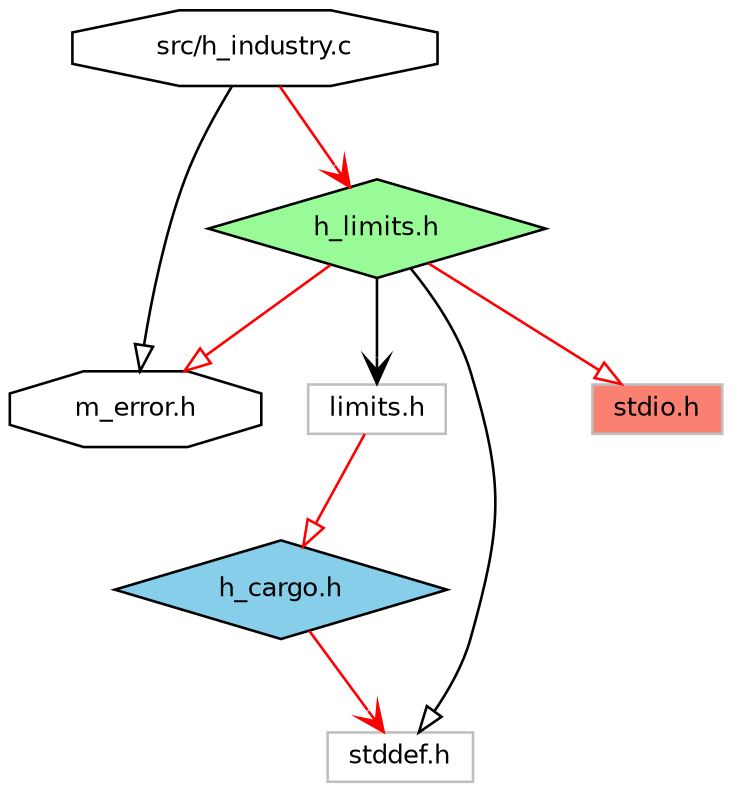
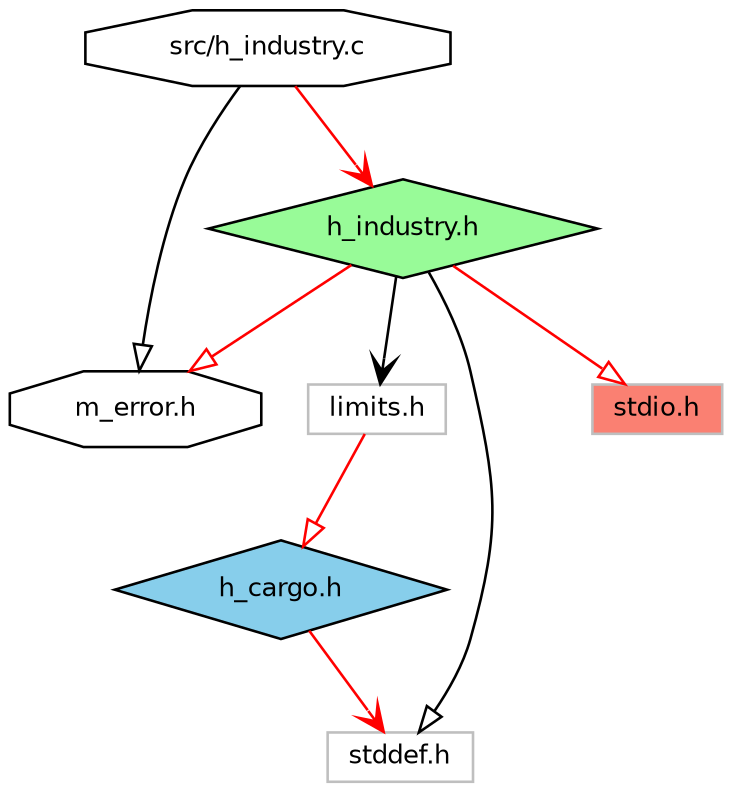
  digraph {
    node [color=black fillcolor=white fontname=Helvetica fontsize=10 shape=box style=filled]
    edge [arrowhead=onormal color=red fontname=Helvetica fontsize=10 labelfontname=Helvetica labelfontsize=10 style=solid]
    n1 [fontcolor=black height=0.2 label="src/h_industry.c" shape=octagon width=0.4]
-   n2 [fillcolor=palegreen height=0.2 label="h_limits.h" shape=diamond width=0.4]
+   n2 [fillcolor=palegreen height=0.2 label="h_industry.h" shape=diamond width=0.4]
    n3 [height=0.2 label="m_error.h" shape=octagon width=0.4]
    n4 [color=grey75 height=0.2 label="limits.h" width=0.4]
    n5 [color=grey75 height=0.2 label="stddef.h" width=0.4]
    n6 [color=grey75 fillcolor=salmon height=0.2 label="stdio.h" width=0.4]
    n7 [fillcolor=skyblue height=0.2 label="h_cargo.h" shape=diamond width=0.4]
    n1 -> n2 [arrowhead=vee]
    n1 -> n3 [color=black]
    n2 -> n3
    n2 -> n4 [arrowhead=vee color=black]
    n2 -> n5 [color=black]
    n2 -> n6
    n4 -> n7
    n7 -> n5 [arrowhead=vee]
  }
